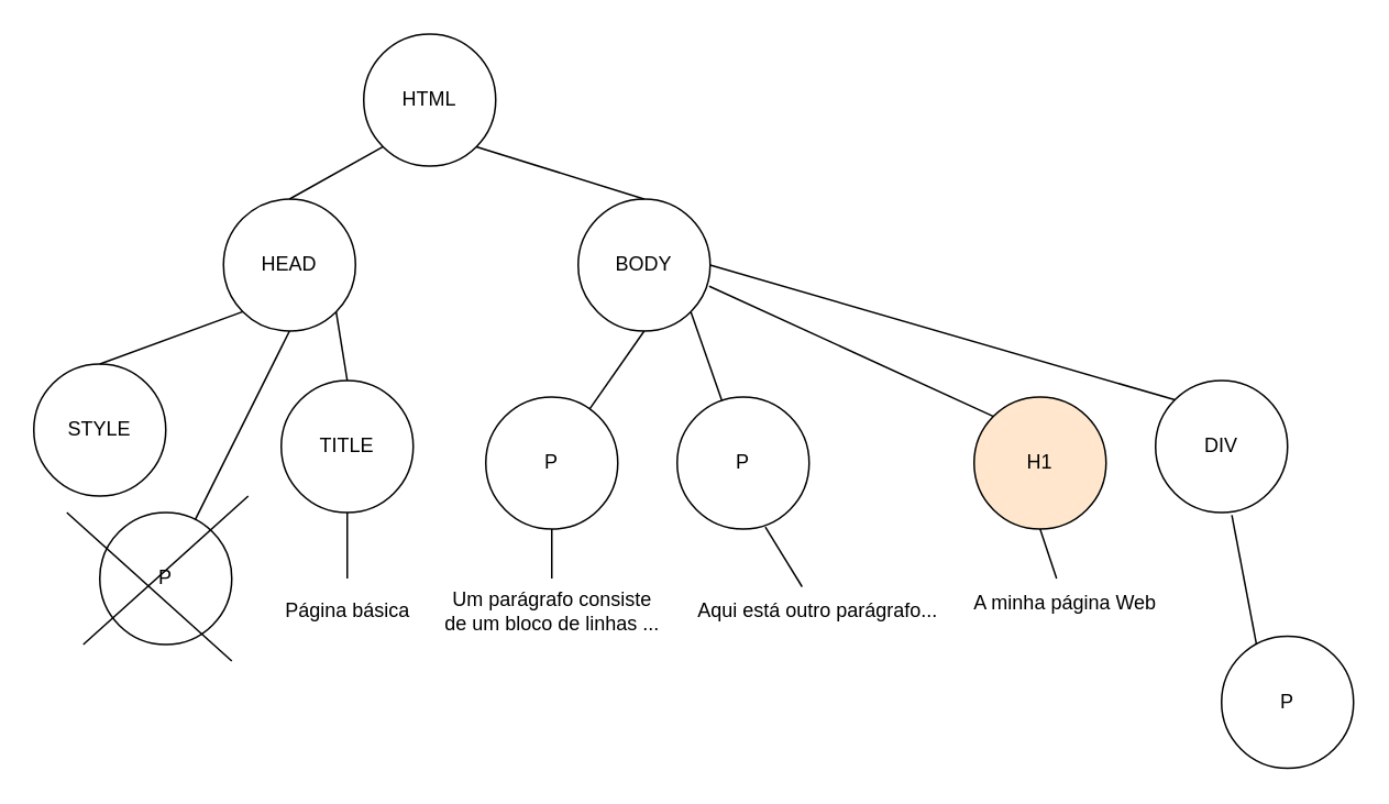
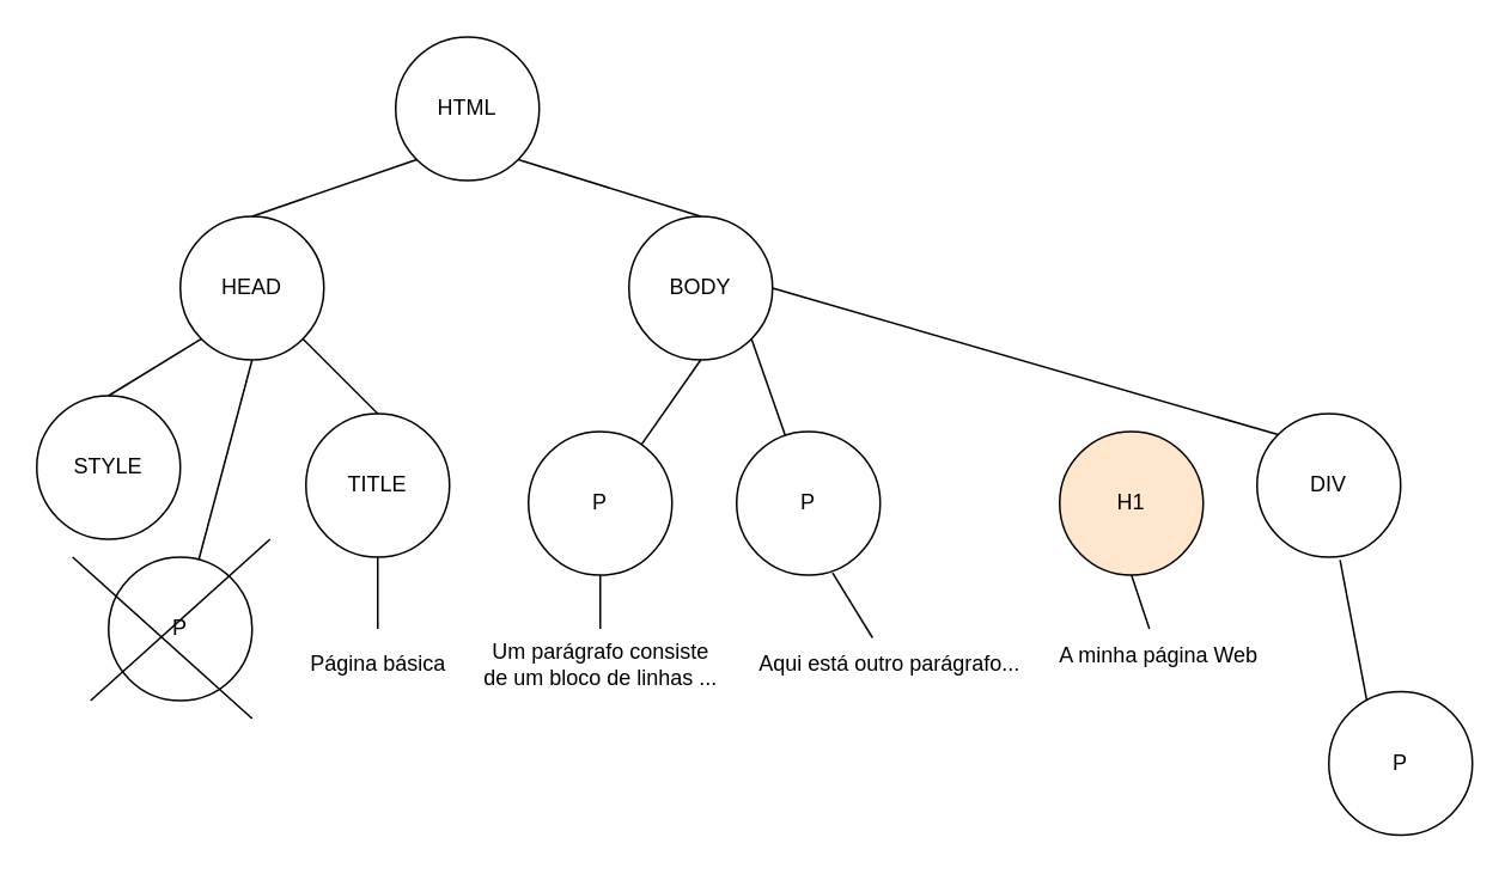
  <mxCell id="0" />
  <mxCell id="1" parent="0" />
  <mxCell id="2" value="HTML" style="ellipse;whiteSpace=wrap;html=1;aspect=fixed;" vertex="1" parent="1"><mxGeometry x="220" y="20" width="80" height="80" as="geometry" /></mxCell>
- <mxCell id="3" value="HEAD" style="ellipse;whiteSpace=wrap;html=1;aspect=fixed;" vertex="1" parent="1"><mxGeometry x="135" y="120" width="80" height="80" as="geometry" /></mxCell>
+ <mxCell id="3" value="HEAD" style="ellipse;whiteSpace=wrap;html=1;aspect=fixed;" vertex="1" parent="1"><mxGeometry x="100" y="120" width="80" height="80" as="geometry" /></mxCell>
  <mxCell id="4" value="BODY" style="ellipse;whiteSpace=wrap;html=1;aspect=fixed;" vertex="1" parent="1"><mxGeometry x="350" y="120" width="80" height="80" as="geometry" /></mxCell>
  <mxCell id="5" value="" style="endArrow=none;html=1;rounded=0;entryX=0;entryY=1;entryDx=0;entryDy=0;exitX=0.5;exitY=0;exitDx=0;exitDy=0;" edge="1" parent="1" source="3" target="2"><mxGeometry width="50" height="50" relative="1" as="geometry"><mxPoint x="410" y="360" as="sourcePoint" /><mxPoint x="460" y="310" as="targetPoint" /></mxGeometry></mxCell>
  <mxCell id="6" value="" style="endArrow=none;html=1;rounded=0;entryX=1;entryY=1;entryDx=0;entryDy=0;exitX=0.5;exitY=0;exitDx=0;exitDy=0;" edge="1" parent="1" source="4" target="2"><mxGeometry width="50" height="50" relative="1" as="geometry"><mxPoint x="150" y="130" as="sourcePoint" /><mxPoint x="241.716" y="98.284" as="targetPoint" /></mxGeometry></mxCell>
  <mxCell id="7" value="STYLE" style="ellipse;whiteSpace=wrap;html=1;aspect=fixed;" vertex="1" parent="1"><mxGeometry x="20" y="220" width="80" height="80" as="geometry" /></mxCell>
  <mxCell id="8" value="" style="endArrow=none;html=1;rounded=0;exitX=0.5;exitY=0;exitDx=0;exitDy=0;entryX=0;entryY=1;entryDx=0;entryDy=0;" edge="1" parent="1" source="7" target="3"><mxGeometry width="50" height="50" relative="1" as="geometry"><mxPoint x="410" y="360" as="sourcePoint" /><mxPoint x="460" y="310" as="targetPoint" /></mxGeometry></mxCell>
  <mxCell id="9" value="TITLE" style="ellipse;whiteSpace=wrap;html=1;aspect=fixed;" vertex="1" parent="1"><mxGeometry x="170" y="230" width="80" height="80" as="geometry" /></mxCell>
  <mxCell id="10" value="" style="endArrow=none;html=1;rounded=0;exitX=1;exitY=1;exitDx=0;exitDy=0;entryX=0.5;entryY=0;entryDx=0;entryDy=0;" edge="1" parent="1" source="3" target="9"><mxGeometry width="50" height="50" relative="1" as="geometry"><mxPoint x="410" y="360" as="sourcePoint" /><mxPoint x="460" y="310" as="targetPoint" /></mxGeometry></mxCell>
  <mxCell id="11" value="Página básica" style="text;html=1;align=center;verticalAlign=middle;resizable=0;points=[];autosize=1;strokeColor=none;fillColor=none;" vertex="1" parent="1"><mxGeometry x="160" y="355" width="100" height="30" as="geometry" /></mxCell>
  <mxCell id="12" value="" style="endArrow=none;html=1;rounded=0;exitX=0.5;exitY=1;exitDx=0;exitDy=0;" edge="1" parent="1" source="9"><mxGeometry width="50" height="50" relative="1" as="geometry"><mxPoint x="410" y="360" as="sourcePoint" /><mxPoint x="210" y="350" as="targetPoint" /></mxGeometry></mxCell>
  <mxCell id="13" value="A minha página Web" style="text;html=1;align=center;verticalAlign=middle;resizable=0;points=[];autosize=1;strokeColor=none;fillColor=none;" vertex="1" parent="1"><mxGeometry x="580" y="350" width="130" height="30" as="geometry" /></mxCell>
  <mxCell id="14" value="P" style="ellipse;whiteSpace=wrap;html=1;aspect=fixed;" vertex="1" parent="1"><mxGeometry x="294" y="240" width="80" height="80" as="geometry" /></mxCell>
  <mxCell id="15" value="" style="endArrow=none;html=1;rounded=0;exitX=0.5;exitY=1;exitDx=0;exitDy=0;" edge="1" parent="1" source="4" target="14"><mxGeometry width="50" height="50" relative="1" as="geometry"><mxPoint x="410" y="360" as="sourcePoint" /><mxPoint x="460" y="310" as="targetPoint" /></mxGeometry></mxCell>
  <mxCell id="16" value="P" style="ellipse;whiteSpace=wrap;html=1;aspect=fixed;" vertex="1" parent="1"><mxGeometry x="410" y="240" width="80" height="80" as="geometry" /></mxCell>
  <mxCell id="17" value="" style="endArrow=none;html=1;rounded=0;entryX=1;entryY=1;entryDx=0;entryDy=0;" edge="1" parent="1" source="16" target="4"><mxGeometry width="50" height="50" relative="1" as="geometry"><mxPoint x="410" y="360" as="sourcePoint" /><mxPoint x="460" y="310" as="targetPoint" /></mxGeometry></mxCell>
  <mxCell id="18" value="Um parágrafo consiste&lt;br&gt;de um bloco de linhas ..." style="text;html=1;align=center;verticalAlign=middle;resizable=0;points=[];autosize=1;strokeColor=none;fillColor=none;" vertex="1" parent="1"><mxGeometry x="259" y="350" width="150" height="40" as="geometry" /></mxCell>
  <mxCell id="19" value="" style="endArrow=none;html=1;rounded=0;exitX=0.5;exitY=1;exitDx=0;exitDy=0;" edge="1" parent="1" source="14" target="18"><mxGeometry width="50" height="50" relative="1" as="geometry"><mxPoint x="410" y="350" as="sourcePoint" /><mxPoint x="460" y="300" as="targetPoint" /></mxGeometry></mxCell>
  <mxCell id="20" value="Aqui está outro parágrafo..." style="text;html=1;align=center;verticalAlign=middle;resizable=0;points=[];autosize=1;strokeColor=none;fillColor=none;" vertex="1" parent="1"><mxGeometry x="410" y="355" width="170" height="30" as="geometry" /></mxCell>
  <mxCell id="21" value="" style="endArrow=none;html=1;rounded=0;entryX=0.668;entryY=0.985;entryDx=0;entryDy=0;entryPerimeter=0;" edge="1" parent="1" source="20" target="16"><mxGeometry width="50" height="50" relative="1" as="geometry"><mxPoint x="410" y="360" as="sourcePoint" /><mxPoint x="460" y="310" as="targetPoint" /></mxGeometry></mxCell>
  <mxCell id="22" value="H1" style="ellipse;whiteSpace=wrap;html=1;aspect=fixed;fillColor=#ffe6cc;" vertex="1" parent="1"><mxGeometry x="590" y="240" width="80" height="80" as="geometry" /></mxCell>
- <mxCell id="23" value="" style="endArrow=none;html=1;rounded=0;entryX=0.993;entryY=0.66;entryDx=0;entryDy=0;exitX=0;exitY=0;exitDx=0;exitDy=0;entryPerimeter=0;" edge="1" parent="1" source="22" target="4"><mxGeometry width="50" height="50" relative="1" as="geometry"><mxPoint x="410" y="360" as="sourcePoint" /><mxPoint x="460" y="310" as="targetPoint" /></mxGeometry></mxCell>
  <mxCell id="24" value="" style="endArrow=none;html=1;rounded=0;entryX=0.5;entryY=1;entryDx=0;entryDy=0;" edge="1" parent="1" source="13" target="22"><mxGeometry width="50" height="50" relative="1" as="geometry"><mxPoint x="495.754" y="365" as="sourcePoint" /><mxPoint x="473.44" y="328.8" as="targetPoint" /></mxGeometry></mxCell>
  <mxCell id="25" value="P" style="ellipse;whiteSpace=wrap;html=1;aspect=fixed;" vertex="1" parent="1"><mxGeometry x="60" y="310" width="80" height="80" as="geometry" /></mxCell>
  <mxCell id="26" value="" style="endArrow=none;html=1;rounded=0;entryX=0.5;entryY=1;entryDx=0;entryDy=0;" edge="1" parent="1" source="25" target="3"><mxGeometry width="50" height="50" relative="1" as="geometry"><mxPoint x="410" y="360" as="sourcePoint" /><mxPoint x="460" y="310" as="targetPoint" /></mxGeometry></mxCell>
  <mxCell id="27" value="" style="endArrow=none;html=1;rounded=0;" edge="1" parent="1"><mxGeometry width="50" height="50" relative="1" as="geometry"><mxPoint x="50" y="390" as="sourcePoint" /><mxPoint x="150" y="300" as="targetPoint" /></mxGeometry></mxCell>
  <mxCell id="28" value="" style="endArrow=none;html=1;rounded=0;" edge="1" parent="1"><mxGeometry width="50" height="50" relative="1" as="geometry"><mxPoint x="140" y="400" as="sourcePoint" /><mxPoint x="40" y="310" as="targetPoint" /></mxGeometry></mxCell>
  <mxCell id="29" value="DIV" style="ellipse;whiteSpace=wrap;html=1;aspect=fixed;" vertex="1" parent="1"><mxGeometry x="700" y="230" width="80" height="80" as="geometry" /></mxCell>
  <mxCell id="30" value="" style="endArrow=none;html=1;rounded=0;entryX=1;entryY=0.5;entryDx=0;entryDy=0;exitX=0;exitY=0;exitDx=0;exitDy=0;" edge="1" parent="1" source="29" target="4"><mxGeometry width="50" height="50" relative="1" as="geometry"><mxPoint x="410" y="350" as="sourcePoint" /><mxPoint x="460" y="300" as="targetPoint" /></mxGeometry></mxCell>
  <mxCell id="31" value="P" style="ellipse;whiteSpace=wrap;html=1;aspect=fixed;" vertex="1" parent="1"><mxGeometry x="740" y="385" width="80" height="80" as="geometry" /></mxCell>
  <mxCell id="32" value="" style="endArrow=none;html=1;rounded=0;entryX=0.578;entryY=1.02;entryDx=0;entryDy=0;entryPerimeter=0;exitX=0.265;exitY=0.063;exitDx=0;exitDy=0;exitPerimeter=0;" edge="1" parent="1" source="31" target="29"><mxGeometry width="50" height="50" relative="1" as="geometry"><mxPoint x="410" y="350" as="sourcePoint" /><mxPoint x="460" y="300" as="targetPoint" /></mxGeometry></mxCell>
